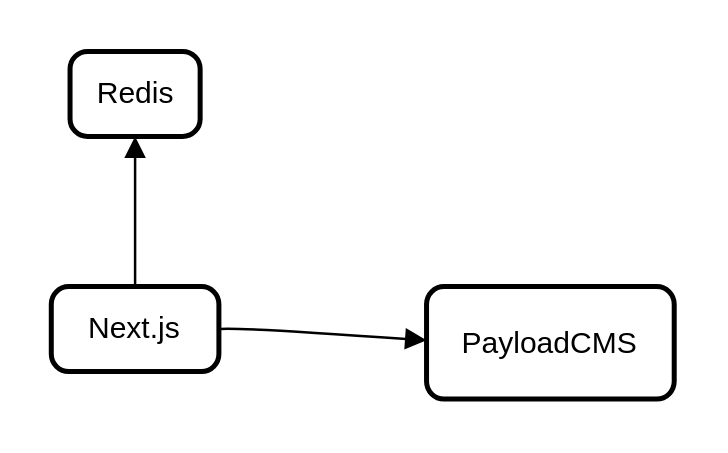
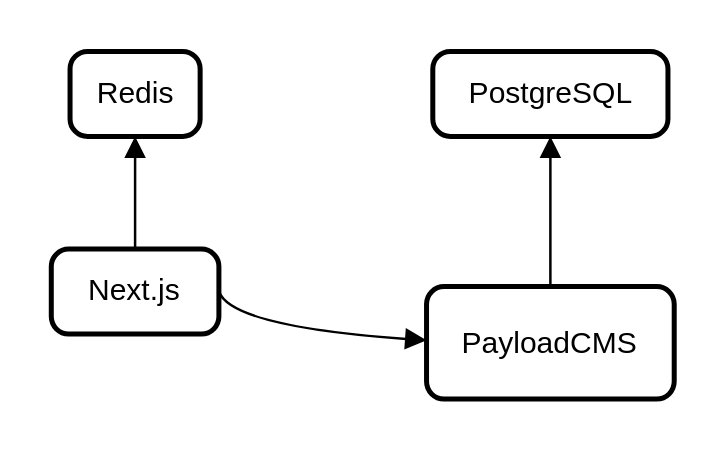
  <mxCell id="0" />
  <mxCell id="1" parent="0" />
- <mxCell id="2" value="Next.js" style="rounded=1;absoluteArcSize=1;arcSize=14;whiteSpace=wrap;strokeWidth=2;" parent="1" vertex="1"><mxGeometry x="20" y="114" width="67" height="34" as="geometry" /></mxCell>
+ <mxCell id="2" value="Next.js" style="rounded=1;absoluteArcSize=1;arcSize=14;whiteSpace=wrap;strokeWidth=2;" parent="1" vertex="1"><mxGeometry x="20" y="99" width="67" height="34" as="geometry" /></mxCell>
  <mxCell id="3" value="Redis" style="rounded=1;absoluteArcSize=1;arcSize=14;whiteSpace=wrap;strokeWidth=2;" parent="1" vertex="1"><mxGeometry x="27.5" y="20" width="52" height="34" as="geometry" /></mxCell>
  <mxCell id="4" value="PayloadCMS" style="rounded=1;absoluteArcSize=1;arcSize=14;whiteSpace=wrap;strokeWidth=2;" parent="1" vertex="1"><mxGeometry x="170" y="114" width="99" height="45" as="geometry" /></mxCell>
+ <mxCell id="5" value="PostgreSQL" style="rounded=1;absoluteArcSize=1;arcSize=14;whiteSpace=wrap;strokeWidth=2;" parent="1" vertex="1"><mxGeometry x="172.5" y="20" width="94" height="34" as="geometry" /></mxCell>
  <mxCell id="6" value="" style="curved=1;startArrow=none;endArrow=block;exitX=0.5;exitY=0;entryX=0.5;entryY=1;entryDx=0;entryDy=0;exitDx=0;exitDy=0;" parent="1" source="2" target="3" edge="1"><mxGeometry relative="1" as="geometry"><Array as="points" /></mxGeometry></mxCell>
  <mxCell id="7" value="" style="curved=1;startArrow=none;endArrow=block;exitX=1;exitY=0.5;entryX=-0.005;entryY=0.478;exitDx=0;exitDy=0;" parent="1" source="2" target="4" edge="1"><mxGeometry relative="1" as="geometry"><Array as="points"><mxPoint x="92" y="130" /></Array></mxGeometry></mxCell>
+ <mxCell id="8" value="" style="curved=1;startArrow=none;endArrow=block;exitX=0.5;exitY=0;entryX=0.5;entryY=1;exitDx=0;exitDy=0;entryDx=0;entryDy=0;" parent="1" source="4" target="5" edge="1"><mxGeometry relative="1" as="geometry"><Array as="points" /></mxGeometry></mxCell>
